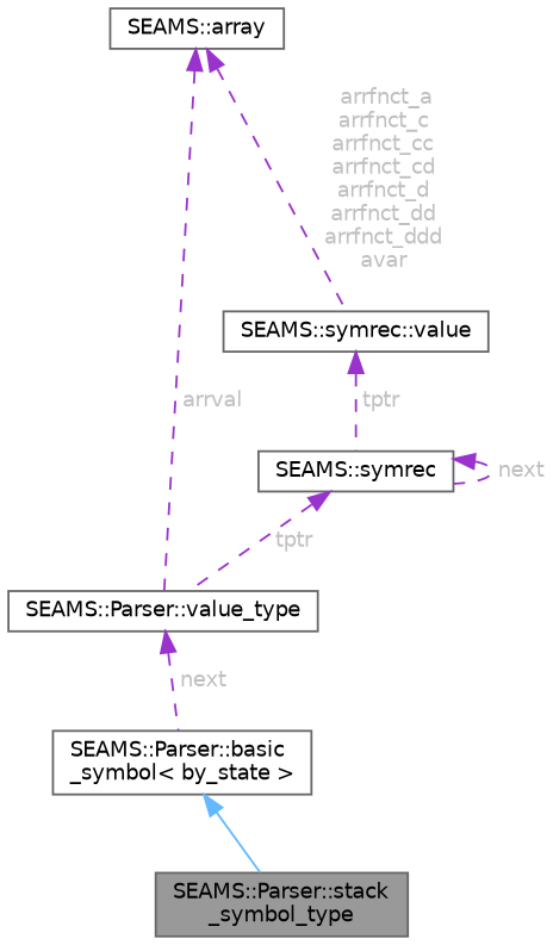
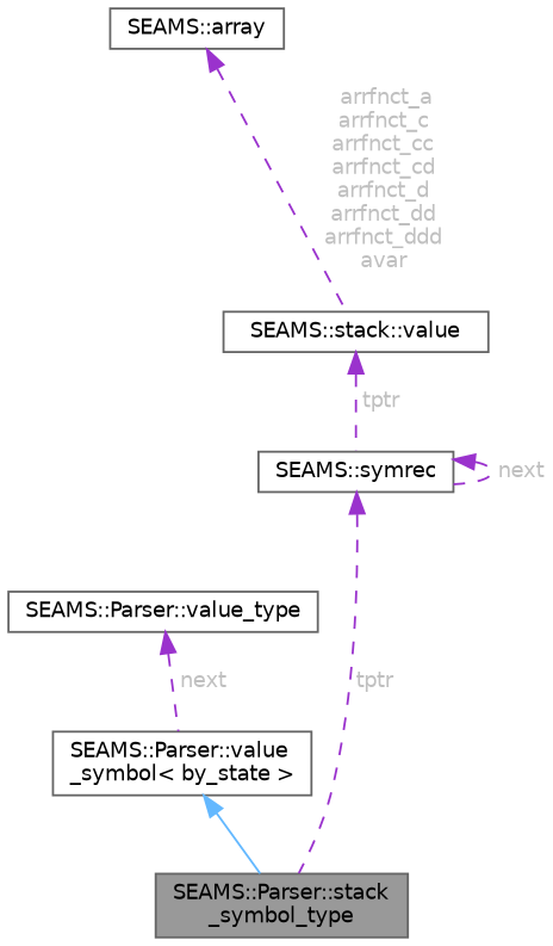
  digraph {
    node [color=gray40 fillcolor=white fontname=Helvetica fontsize=10 shape=box style=filled]
    edge [color=darkorchid3 dir=back fontname=Helvetica fontsize=10 labelfontname=Helvetica labelfontsize=10 style=dashed fontcolor=grey]
    n1 [fillcolor=grey60 fontcolor=black height=0.2 label="SEAMS::Parser::stack\l_symbol_type" width=0.4]
-   n2 [height=0.2 label="SEAMS::Parser::basic\l_symbol\< by_state \>" width=0.4]
+   n2 [height=0.2 label="SEAMS::Parser::value\l_symbol\< by_state \>" width=0.4]
    n3 [height=0.2 label="SEAMS::Parser::value_type" width=0.4]
    n4 [height=0.2 label="SEAMS::symrec" width=0.4]
-   n5 [height=0.2 label="SEAMS::symrec::value" width=0.4]
+   n5 [height=0.2 label="SEAMS::stack::value" width=0.4]
    n6 [height=0.2 label="SEAMS::array" width=0.4]
    n2 -> n1 [color=steelblue1 style=solid fontcolor=""]
    n3 -> n2 [label=" next"]
-   n4 -> n3 [label=" tptr"]
+   n4 -> n1 [label=" tptr"]
    n4 -> n4 [label=" next"]
    n5 -> n4 [label=" tptr"]
-   n6 -> n3 [label=" arrval"]
    n6 -> n5 [label=" arrfnct_a\narrfnct_c\narrfnct_cc\narrfnct_cd\narrfnct_d\narrfnct_dd\narrfnct_ddd\navar"]
  }
